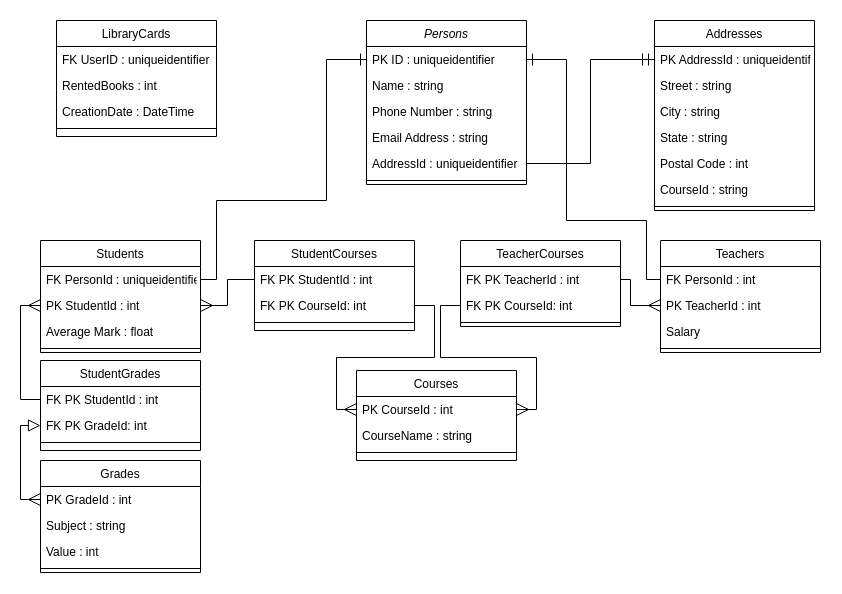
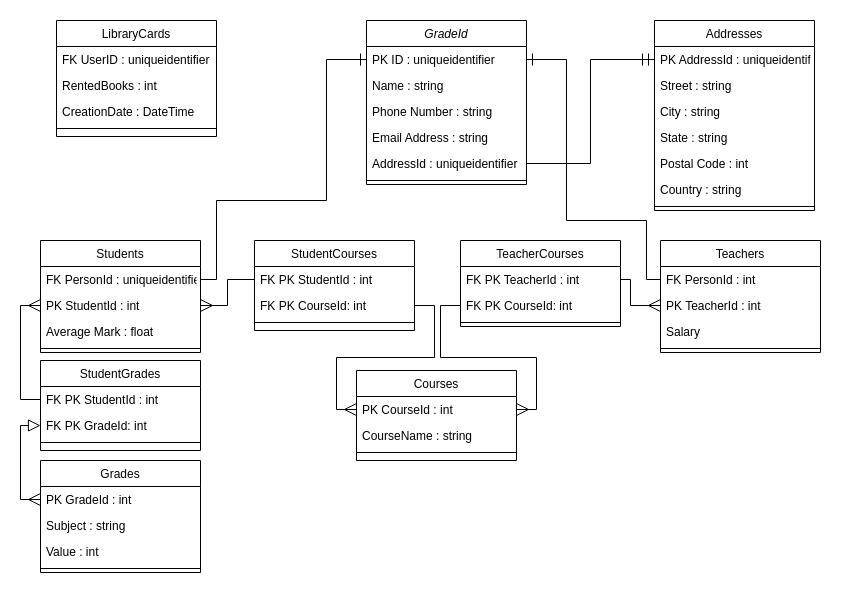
  <mxCell id="0" />
  <mxCell id="1" parent="0" />
- <mxCell id="2" value="Persons" style="swimlane;fontStyle=2;align=center;verticalAlign=top;childLayout=stackLayout;horizontal=1;startSize=26;horizontalStack=0;resizeParent=1;resizeLast=0;collapsible=1;marginBottom=0;rounded=0;shadow=0;strokeWidth=1;" parent="1" vertex="1"><mxGeometry x="366" y="20" width="160" height="164" as="geometry"><mxRectangle x="230" y="140" width="160" height="26" as="alternateBounds" /></mxGeometry></mxCell>
+ <mxCell id="2" value="GradeId" style="swimlane;fontStyle=2;align=center;verticalAlign=top;childLayout=stackLayout;horizontal=1;startSize=26;horizontalStack=0;resizeParent=1;resizeLast=0;collapsible=1;marginBottom=0;rounded=0;shadow=0;strokeWidth=1;" parent="1" vertex="1"><mxGeometry x="366" y="20" width="160" height="164" as="geometry"><mxRectangle x="230" y="140" width="160" height="26" as="alternateBounds" /></mxGeometry></mxCell>
  <mxCell id="3" value="PK ID : uniqueidentifier" style="text;align=left;verticalAlign=top;spacingLeft=4;spacingRight=4;overflow=hidden;rotatable=0;points=[[0,0.5],[1,0.5]];portConstraint=eastwest;" parent="2" vertex="1"><mxGeometry y="26" width="160" height="26" as="geometry" /></mxCell>
  <mxCell id="4" value="Name : string" style="text;align=left;verticalAlign=top;spacingLeft=4;spacingRight=4;overflow=hidden;rotatable=0;points=[[0,0.5],[1,0.5]];portConstraint=eastwest;" parent="2" vertex="1"><mxGeometry y="52" width="160" height="26" as="geometry" /></mxCell>
  <mxCell id="5" value="Phone Number : string" style="text;align=left;verticalAlign=top;spacingLeft=4;spacingRight=4;overflow=hidden;rotatable=0;points=[[0,0.5],[1,0.5]];portConstraint=eastwest;rounded=0;shadow=0;html=0;" parent="2" vertex="1"><mxGeometry y="78" width="160" height="26" as="geometry" /></mxCell>
  <mxCell id="6" value="Email Address : string" style="text;align=left;verticalAlign=top;spacingLeft=4;spacingRight=4;overflow=hidden;rotatable=0;points=[[0,0.5],[1,0.5]];portConstraint=eastwest;rounded=0;shadow=0;html=0;" parent="2" vertex="1"><mxGeometry y="104" width="160" height="26" as="geometry" /></mxCell>
  <mxCell id="7" value="AddressId : uniqueidentifier" style="text;align=left;verticalAlign=top;spacingLeft=4;spacingRight=4;overflow=hidden;rotatable=0;points=[[0,0.5],[1,0.5]];portConstraint=eastwest;rounded=0;shadow=0;html=0;" parent="2" vertex="1"><mxGeometry y="130" width="160" height="26" as="geometry" /></mxCell>
  <mxCell id="8" value="" style="line;html=1;strokeWidth=1;align=left;verticalAlign=middle;spacingTop=-1;spacingLeft=3;spacingRight=3;rotatable=0;labelPosition=right;points=[];portConstraint=eastwest;" parent="2" vertex="1"><mxGeometry y="156" width="160" height="8" as="geometry" /></mxCell>
  <mxCell id="9" value="Students" style="swimlane;fontStyle=0;align=center;verticalAlign=top;childLayout=stackLayout;horizontal=1;startSize=26;horizontalStack=0;resizeParent=1;resizeLast=0;collapsible=1;marginBottom=0;rounded=0;shadow=0;strokeWidth=1;" parent="1" vertex="1"><mxGeometry x="40" y="240" width="160" height="112" as="geometry"><mxRectangle x="130" y="380" width="160" height="26" as="alternateBounds" /></mxGeometry></mxCell>
  <mxCell id="10" value="FK PersonId : uniqueidentifier" style="text;align=left;verticalAlign=top;spacingLeft=4;spacingRight=4;overflow=hidden;rotatable=0;points=[[0,0.5],[1,0.5]];portConstraint=eastwest;" parent="9" vertex="1"><mxGeometry y="26" width="160" height="26" as="geometry" /></mxCell>
  <mxCell id="11" value="PK StudentId : int" style="text;align=left;verticalAlign=top;spacingLeft=4;spacingRight=4;overflow=hidden;rotatable=0;points=[[0,0.5],[1,0.5]];portConstraint=eastwest;" parent="9" vertex="1"><mxGeometry y="52" width="160" height="26" as="geometry" /></mxCell>
  <mxCell id="12" value="Average Mark : float" style="text;align=left;verticalAlign=top;spacingLeft=4;spacingRight=4;overflow=hidden;rotatable=0;points=[[0,0.5],[1,0.5]];portConstraint=eastwest;rounded=0;shadow=0;html=0;" parent="9" vertex="1"><mxGeometry y="78" width="160" height="26" as="geometry" /></mxCell>
  <mxCell id="13" value="" style="line;html=1;strokeWidth=1;align=left;verticalAlign=middle;spacingTop=-1;spacingLeft=3;spacingRight=3;rotatable=0;labelPosition=right;points=[];portConstraint=eastwest;" parent="9" vertex="1"><mxGeometry y="104" width="160" height="8" as="geometry" /></mxCell>
  <mxCell id="14" value="Teachers" style="swimlane;fontStyle=0;align=center;verticalAlign=top;childLayout=stackLayout;horizontal=1;startSize=26;horizontalStack=0;resizeParent=1;resizeLast=0;collapsible=1;marginBottom=0;rounded=0;shadow=0;strokeWidth=1;" parent="1" vertex="1"><mxGeometry x="660" y="240" width="160" height="112" as="geometry"><mxRectangle x="340" y="380" width="170" height="26" as="alternateBounds" /></mxGeometry></mxCell>
  <mxCell id="15" value="FK PersonId : int" style="text;align=left;verticalAlign=top;spacingLeft=4;spacingRight=4;overflow=hidden;rotatable=0;points=[[0,0.5],[1,0.5]];portConstraint=eastwest;" parent="14" vertex="1"><mxGeometry y="26" width="160" height="26" as="geometry" /></mxCell>
  <mxCell id="16" value="PK TeacherId : int" style="text;align=left;verticalAlign=top;spacingLeft=4;spacingRight=4;overflow=hidden;rotatable=0;points=[[0,0.5],[1,0.5]];portConstraint=eastwest;" parent="14" vertex="1"><mxGeometry y="52" width="160" height="26" as="geometry" /></mxCell>
  <mxCell id="17" value="Salary" style="text;align=left;verticalAlign=top;spacingLeft=4;spacingRight=4;overflow=hidden;rotatable=0;points=[[0,0.5],[1,0.5]];portConstraint=eastwest;" parent="14" vertex="1"><mxGeometry y="78" width="160" height="26" as="geometry" /></mxCell>
  <mxCell id="18" value="" style="line;html=1;strokeWidth=1;align=left;verticalAlign=middle;spacingTop=-1;spacingLeft=3;spacingRight=3;rotatable=0;labelPosition=right;points=[];portConstraint=eastwest;" parent="14" vertex="1"><mxGeometry y="104" width="160" height="8" as="geometry" /></mxCell>
  <mxCell id="19" value="Addresses" style="swimlane;fontStyle=0;align=center;verticalAlign=top;childLayout=stackLayout;horizontal=1;startSize=26;horizontalStack=0;resizeParent=1;resizeLast=0;collapsible=1;marginBottom=0;rounded=0;shadow=0;strokeWidth=1;" parent="1" vertex="1"><mxGeometry x="654" y="20" width="160" height="190" as="geometry"><mxRectangle x="550" y="140" width="160" height="26" as="alternateBounds" /></mxGeometry></mxCell>
  <mxCell id="20" value="PK AddressId : uniqueidentifier" style="text;align=left;verticalAlign=top;spacingLeft=4;spacingRight=4;overflow=hidden;rotatable=0;points=[[0,0.5],[1,0.5]];portConstraint=eastwest;" parent="19" vertex="1"><mxGeometry y="26" width="160" height="26" as="geometry" /></mxCell>
  <mxCell id="21" value="Street : string" style="text;align=left;verticalAlign=top;spacingLeft=4;spacingRight=4;overflow=hidden;rotatable=0;points=[[0,0.5],[1,0.5]];portConstraint=eastwest;" parent="19" vertex="1"><mxGeometry y="52" width="160" height="26" as="geometry" /></mxCell>
  <mxCell id="22" value="City : string" style="text;align=left;verticalAlign=top;spacingLeft=4;spacingRight=4;overflow=hidden;rotatable=0;points=[[0,0.5],[1,0.5]];portConstraint=eastwest;rounded=0;shadow=0;html=0;" parent="19" vertex="1"><mxGeometry y="78" width="160" height="26" as="geometry" /></mxCell>
  <mxCell id="23" value="State : string" style="text;align=left;verticalAlign=top;spacingLeft=4;spacingRight=4;overflow=hidden;rotatable=0;points=[[0,0.5],[1,0.5]];portConstraint=eastwest;rounded=0;shadow=0;html=0;" parent="19" vertex="1"><mxGeometry y="104" width="160" height="26" as="geometry" /></mxCell>
  <mxCell id="24" value="Postal Code : int" style="text;align=left;verticalAlign=top;spacingLeft=4;spacingRight=4;overflow=hidden;rotatable=0;points=[[0,0.5],[1,0.5]];portConstraint=eastwest;rounded=0;shadow=0;html=0;" parent="19" vertex="1"><mxGeometry y="130" width="160" height="26" as="geometry" /></mxCell>
- <mxCell id="25" value="CourseId : string" style="text;align=left;verticalAlign=top;spacingLeft=4;spacingRight=4;overflow=hidden;rotatable=0;points=[[0,0.5],[1,0.5]];portConstraint=eastwest;rounded=0;shadow=0;html=0;" parent="19" vertex="1"><mxGeometry y="156" width="160" height="26" as="geometry" /></mxCell>
+ <mxCell id="25" value="Country : string" style="text;align=left;verticalAlign=top;spacingLeft=4;spacingRight=4;overflow=hidden;rotatable=0;points=[[0,0.5],[1,0.5]];portConstraint=eastwest;rounded=0;shadow=0;html=0;" parent="19" vertex="1"><mxGeometry y="156" width="160" height="26" as="geometry" /></mxCell>
  <mxCell id="26" value="" style="line;html=1;strokeWidth=1;align=left;verticalAlign=middle;spacingTop=-1;spacingLeft=3;spacingRight=3;rotatable=0;labelPosition=right;points=[];portConstraint=eastwest;" parent="19" vertex="1"><mxGeometry y="182" width="160" height="8" as="geometry" /></mxCell>
  <mxCell id="27" value="Grades" style="swimlane;fontStyle=0;align=center;verticalAlign=top;childLayout=stackLayout;horizontal=1;startSize=26;horizontalStack=0;resizeParent=1;resizeLast=0;collapsible=1;marginBottom=0;rounded=0;shadow=0;strokeWidth=1;" parent="1" vertex="1"><mxGeometry x="40" y="460" width="160" height="112" as="geometry"><mxRectangle x="130" y="380" width="160" height="26" as="alternateBounds" /></mxGeometry></mxCell>
  <mxCell id="28" value="PK GradeId : int" style="text;align=left;verticalAlign=top;spacingLeft=4;spacingRight=4;overflow=hidden;rotatable=0;points=[[0,0.5],[1,0.5]];portConstraint=eastwest;rounded=0;shadow=0;html=0;" parent="27" vertex="1"><mxGeometry y="26" width="160" height="26" as="geometry" /></mxCell>
  <mxCell id="29" value="Subject : string" style="text;align=left;verticalAlign=top;spacingLeft=4;spacingRight=4;overflow=hidden;rotatable=0;points=[[0,0.5],[1,0.5]];portConstraint=eastwest;rounded=0;shadow=0;html=0;" parent="27" vertex="1"><mxGeometry y="52" width="160" height="26" as="geometry" /></mxCell>
  <mxCell id="30" value="Value : int" style="text;align=left;verticalAlign=top;spacingLeft=4;spacingRight=4;overflow=hidden;rotatable=0;points=[[0,0.5],[1,0.5]];portConstraint=eastwest;rounded=0;shadow=0;html=0;" parent="27" vertex="1"><mxGeometry y="78" width="160" height="26" as="geometry" /></mxCell>
  <mxCell id="31" value="" style="line;html=1;strokeWidth=1;align=left;verticalAlign=middle;spacingTop=-1;spacingLeft=3;spacingRight=3;rotatable=0;labelPosition=right;points=[];portConstraint=eastwest;" parent="27" vertex="1"><mxGeometry y="104" width="160" height="8" as="geometry" /></mxCell>
  <mxCell id="32" value="Courses" style="swimlane;fontStyle=0;align=center;verticalAlign=top;childLayout=stackLayout;horizontal=1;startSize=26;horizontalStack=0;resizeParent=1;resizeLast=0;collapsible=1;marginBottom=0;rounded=0;shadow=0;strokeWidth=1;" parent="1" vertex="1"><mxGeometry x="356" y="370" width="160" height="90" as="geometry"><mxRectangle x="130" y="380" width="160" height="26" as="alternateBounds" /></mxGeometry></mxCell>
  <mxCell id="33" value="PK CourseId : int" style="text;align=left;verticalAlign=top;spacingLeft=4;spacingRight=4;overflow=hidden;rotatable=0;points=[[0,0.5],[1,0.5]];portConstraint=eastwest;" parent="32" vertex="1"><mxGeometry y="26" width="160" height="26" as="geometry" /></mxCell>
  <mxCell id="34" value="CourseName : string" style="text;align=left;verticalAlign=top;spacingLeft=4;spacingRight=4;overflow=hidden;rotatable=0;points=[[0,0.5],[1,0.5]];portConstraint=eastwest;rounded=0;shadow=0;html=0;" parent="32" vertex="1"><mxGeometry y="52" width="160" height="26" as="geometry" /></mxCell>
  <mxCell id="35" value="" style="line;html=1;strokeWidth=1;align=left;verticalAlign=middle;spacingTop=-1;spacingLeft=3;spacingRight=3;rotatable=0;labelPosition=right;points=[];portConstraint=eastwest;" parent="32" vertex="1"><mxGeometry y="78" width="160" height="8" as="geometry" /></mxCell>
  <mxCell id="36" value="LibraryCards" style="swimlane;fontStyle=0;align=center;verticalAlign=top;childLayout=stackLayout;horizontal=1;startSize=26;horizontalStack=0;resizeParent=1;resizeLast=0;collapsible=1;marginBottom=0;rounded=0;shadow=0;strokeWidth=1;" parent="1" vertex="1"><mxGeometry x="56" y="20" width="160" height="116" as="geometry"><mxRectangle x="550" y="140" width="160" height="26" as="alternateBounds" /></mxGeometry></mxCell>
  <mxCell id="37" value="FK UserID : uniqueidentifier" style="text;align=left;verticalAlign=top;spacingLeft=4;spacingRight=4;overflow=hidden;rotatable=0;points=[[0,0.5],[1,0.5]];portConstraint=eastwest;rounded=0;shadow=0;html=0;" parent="36" vertex="1"><mxGeometry y="26" width="160" height="26" as="geometry" /></mxCell>
  <mxCell id="38" value="RentedBooks : int" style="text;align=left;verticalAlign=top;spacingLeft=4;spacingRight=4;overflow=hidden;rotatable=0;points=[[0,0.5],[1,0.5]];portConstraint=eastwest;rounded=0;shadow=0;html=0;" parent="36" vertex="1"><mxGeometry y="52" width="160" height="26" as="geometry" /></mxCell>
  <mxCell id="39" value="CreationDate : DateTime" style="text;align=left;verticalAlign=top;spacingLeft=4;spacingRight=4;overflow=hidden;rotatable=0;points=[[0,0.5],[1,0.5]];portConstraint=eastwest;rounded=0;shadow=0;html=0;" parent="36" vertex="1"><mxGeometry y="78" width="160" height="26" as="geometry" /></mxCell>
  <mxCell id="40" value="" style="line;html=1;strokeWidth=1;align=left;verticalAlign=middle;spacingTop=-1;spacingLeft=3;spacingRight=3;rotatable=0;labelPosition=right;points=[];portConstraint=eastwest;" parent="36" vertex="1"><mxGeometry y="104" width="160" height="8" as="geometry" /></mxCell>
  <mxCell id="41" value="StudentGrades" style="swimlane;fontStyle=0;align=center;verticalAlign=top;childLayout=stackLayout;horizontal=1;startSize=26;horizontalStack=0;resizeParent=1;resizeLast=0;collapsible=1;marginBottom=0;rounded=0;shadow=0;strokeWidth=1;" parent="1" vertex="1"><mxGeometry x="40" y="360" width="160" height="90" as="geometry"><mxRectangle x="130" y="380" width="160" height="26" as="alternateBounds" /></mxGeometry></mxCell>
  <mxCell id="42" value="FK PK StudentId : int" style="text;align=left;verticalAlign=top;spacingLeft=4;spacingRight=4;overflow=hidden;rotatable=0;points=[[0,0.5],[1,0.5]];portConstraint=eastwest;rounded=0;shadow=0;html=0;" parent="41" vertex="1"><mxGeometry y="26" width="160" height="26" as="geometry" /></mxCell>
  <mxCell id="43" value="FK PK GradeId: int" style="text;align=left;verticalAlign=top;spacingLeft=4;spacingRight=4;overflow=hidden;rotatable=0;points=[[0,0.5],[1,0.5]];portConstraint=eastwest;rounded=0;shadow=0;html=0;" parent="41" vertex="1"><mxGeometry y="52" width="160" height="26" as="geometry" /></mxCell>
  <mxCell id="44" value="" style="line;html=1;strokeWidth=1;align=left;verticalAlign=middle;spacingTop=-1;spacingLeft=3;spacingRight=3;rotatable=0;labelPosition=right;points=[];portConstraint=eastwest;" parent="41" vertex="1"><mxGeometry y="78" width="160" height="8" as="geometry" /></mxCell>
  <mxCell id="45" style="edgeStyle=orthogonalEdgeStyle;rounded=0;orthogonalLoop=1;jettySize=auto;html=1;startArrow=none;startFill=0;endArrow=ERmandOne;endFill=0;startSize=10;endSize=10;" parent="1" source="7" target="20" edge="1"><mxGeometry relative="1" as="geometry" /></mxCell>
  <mxCell id="46" style="edgeStyle=orthogonalEdgeStyle;rounded=0;orthogonalLoop=1;jettySize=auto;html=1;startArrow=ERmany;startFill=0;endArrow=block;endFill=0;startSize=10;endSize=10;" parent="1" source="28" target="43" edge="1"><mxGeometry relative="1" as="geometry"><Array as="points"><mxPoint x="20" y="499" /><mxPoint x="20" y="425" /></Array></mxGeometry></mxCell>
  <mxCell id="47" value="StudentCourses" style="swimlane;fontStyle=0;align=center;verticalAlign=top;childLayout=stackLayout;horizontal=1;startSize=26;horizontalStack=0;resizeParent=1;resizeLast=0;collapsible=1;marginBottom=0;rounded=0;shadow=0;strokeWidth=1;" parent="1" vertex="1"><mxGeometry x="254" y="240" width="160" height="90" as="geometry"><mxRectangle x="130" y="380" width="160" height="26" as="alternateBounds" /></mxGeometry></mxCell>
  <mxCell id="48" value="FK PK StudentId : int" style="text;align=left;verticalAlign=top;spacingLeft=4;spacingRight=4;overflow=hidden;rotatable=0;points=[[0,0.5],[1,0.5]];portConstraint=eastwest;rounded=0;shadow=0;html=0;" parent="47" vertex="1"><mxGeometry y="26" width="160" height="26" as="geometry" /></mxCell>
  <mxCell id="49" value="FK PK CourseId: int" style="text;align=left;verticalAlign=top;spacingLeft=4;spacingRight=4;overflow=hidden;rotatable=0;points=[[0,0.5],[1,0.5]];portConstraint=eastwest;rounded=0;shadow=0;html=0;" parent="47" vertex="1"><mxGeometry y="52" width="160" height="26" as="geometry" /></mxCell>
  <mxCell id="50" value="" style="line;html=1;strokeWidth=1;align=left;verticalAlign=middle;spacingTop=-1;spacingLeft=3;spacingRight=3;rotatable=0;labelPosition=right;points=[];portConstraint=eastwest;" parent="47" vertex="1"><mxGeometry y="78" width="160" height="8" as="geometry" /></mxCell>
  <mxCell id="51" value="TeacherCourses" style="swimlane;fontStyle=0;align=center;verticalAlign=top;childLayout=stackLayout;horizontal=1;startSize=26;horizontalStack=0;resizeParent=1;resizeLast=0;collapsible=1;marginBottom=0;rounded=0;shadow=0;strokeWidth=1;" parent="1" vertex="1"><mxGeometry x="460" y="240" width="160" height="86" as="geometry"><mxRectangle x="130" y="380" width="160" height="26" as="alternateBounds" /></mxGeometry></mxCell>
  <mxCell id="52" value="FK PK TeacherId : int" style="text;align=left;verticalAlign=top;spacingLeft=4;spacingRight=4;overflow=hidden;rotatable=0;points=[[0,0.5],[1,0.5]];portConstraint=eastwest;rounded=0;shadow=0;html=0;" parent="51" vertex="1"><mxGeometry y="26" width="160" height="26" as="geometry" /></mxCell>
  <mxCell id="53" value="FK PK CourseId: int" style="text;align=left;verticalAlign=top;spacingLeft=4;spacingRight=4;overflow=hidden;rotatable=0;points=[[0,0.5],[1,0.5]];portConstraint=eastwest;rounded=0;shadow=0;html=0;" parent="51" vertex="1"><mxGeometry y="52" width="160" height="26" as="geometry" /></mxCell>
  <mxCell id="54" value="" style="line;html=1;strokeWidth=1;align=left;verticalAlign=middle;spacingTop=-1;spacingLeft=3;spacingRight=3;rotatable=0;labelPosition=right;points=[];portConstraint=eastwest;" parent="51" vertex="1"><mxGeometry y="78" width="160" height="8" as="geometry" /></mxCell>
  <mxCell id="55" style="edgeStyle=orthogonalEdgeStyle;rounded=0;orthogonalLoop=1;jettySize=auto;html=1;startArrow=ERmany;startFill=0;endArrow=none;endFill=0;startSize=10;endSize=10;" parent="1" source="11" target="48" edge="1"><mxGeometry relative="1" as="geometry" /></mxCell>
  <mxCell id="56" style="edgeStyle=orthogonalEdgeStyle;rounded=0;orthogonalLoop=1;jettySize=auto;html=1;startArrow=none;startFill=0;endArrow=ERmany;endFill=0;startSize=10;endSize=10;" parent="1" source="49" target="33" edge="1"><mxGeometry relative="1" as="geometry" /></mxCell>
  <mxCell id="57" style="edgeStyle=orthogonalEdgeStyle;rounded=0;orthogonalLoop=1;jettySize=auto;html=1;startArrow=none;startFill=0;endArrow=ERmany;endFill=0;startSize=10;endSize=10;" parent="1" source="52" target="16" edge="1"><mxGeometry relative="1" as="geometry"><Array as="points"><mxPoint x="630" y="279" /><mxPoint x="630" y="305" /></Array></mxGeometry></mxCell>
  <mxCell id="58" style="edgeStyle=orthogonalEdgeStyle;rounded=0;orthogonalLoop=1;jettySize=auto;html=1;startArrow=none;startFill=0;endArrow=ERmany;endFill=0;startSize=10;endSize=10;" parent="1" source="53" target="33" edge="1"><mxGeometry relative="1" as="geometry" /></mxCell>
  <mxCell id="59" style="edgeStyle=orthogonalEdgeStyle;rounded=0;orthogonalLoop=1;jettySize=auto;html=1;startArrow=none;startFill=0;endArrow=ERmany;endFill=0;startSize=10;endSize=10;" parent="1" source="42" target="11" edge="1"><mxGeometry relative="1" as="geometry"><Array as="points"><mxPoint x="20" y="399" /><mxPoint x="20" y="305" /></Array></mxGeometry></mxCell>
  <mxCell id="60" style="edgeStyle=orthogonalEdgeStyle;rounded=0;orthogonalLoop=1;jettySize=auto;html=1;startArrow=none;startFill=0;endArrow=ERone;endFill=0;startSize=10;endSize=10;" parent="1" source="15" target="3" edge="1"><mxGeometry relative="1" as="geometry"><Array as="points"><mxPoint x="646" y="279" /><mxPoint x="646" y="220" /><mxPoint x="566" y="220" /><mxPoint x="566" y="59" /></Array></mxGeometry></mxCell>
  <mxCell id="61" style="edgeStyle=orthogonalEdgeStyle;rounded=0;orthogonalLoop=1;jettySize=auto;html=1;startArrow=none;startFill=0;endArrow=ERone;endFill=0;startSize=10;endSize=10;" parent="1" source="10" target="3" edge="1"><mxGeometry relative="1" as="geometry"><Array as="points"><mxPoint x="216" y="279" /><mxPoint x="216" y="200" /><mxPoint x="326" y="200" /><mxPoint x="326" y="59" /></Array></mxGeometry></mxCell>
